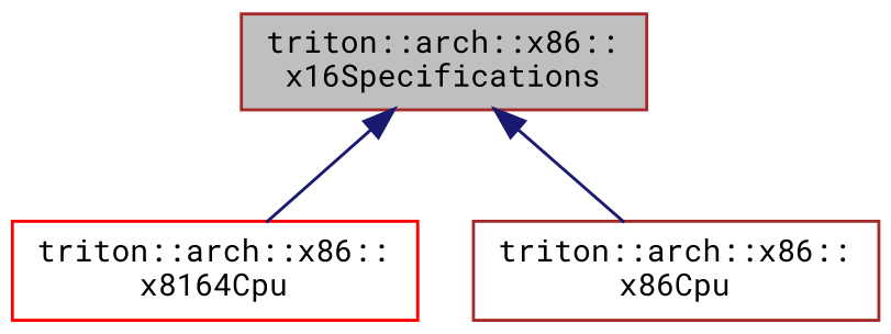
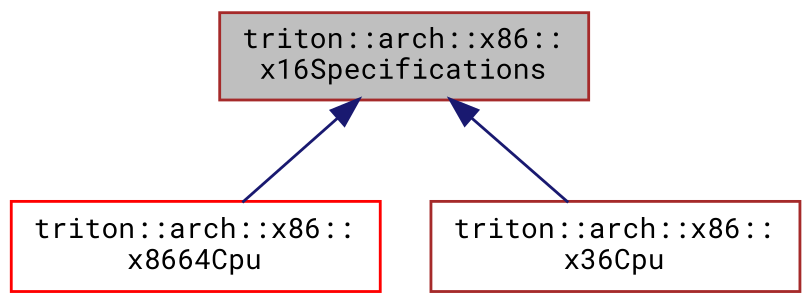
  digraph {
    fontname="Roboto Mono"
    node [color=brown fillcolor=white fontname="Roboto Mono" fontsize=10 shape=record style=filled]
    edge [color=midnightblue dir=back fontname="Roboto Mono" fontsize=10 labelfontname=Helvetica labelfontsize=10 style=solid]
    n1 [fillcolor=grey75 fontcolor=black height=0.2 label="triton::arch::x86::\lx16Specifications" width=0.4]
-   n2 [color=red height=0.2 label="triton::arch::x86::\lx8164Cpu" width=0.4]
-   n3 [height=0.2 label="triton::arch::x86::\lx86Cpu" width=0.4]
+   n2 [color=red height=0.2 label="triton::arch::x86::\lx8664Cpu" width=0.4]
+   n3 [height=0.2 label="triton::arch::x86::\lx36Cpu" width=0.4]
    n1 -> n2
    n1 -> n3
  }
